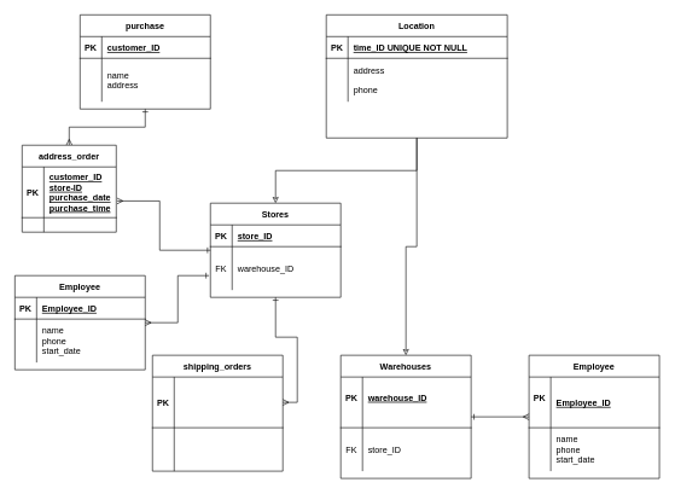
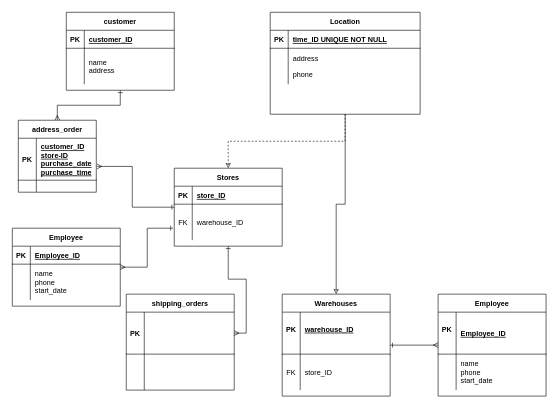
  <mxCell id="0" />
  <mxCell id="1" parent="0" />
- <mxCell id="2" value="" style="edgeStyle=orthogonalEdgeStyle;rounded=0;orthogonalLoop=1;jettySize=auto;html=1;endArrow=classic;endFill=0;" edge="1" parent="1" source="4" target="13"><mxGeometry relative="1" as="geometry" /></mxCell>
+ <mxCell id="2" value="" style="edgeStyle=orthogonalEdgeStyle;rounded=0;orthogonalLoop=1;jettySize=auto;html=1;endArrow=classic;endFill=0;dashed=1;" edge="1" parent="1" source="4" target="13"><mxGeometry relative="1" as="geometry" /></mxCell>
  <mxCell id="3" value="" style="edgeStyle=orthogonalEdgeStyle;rounded=0;orthogonalLoop=1;jettySize=auto;html=1;endArrow=classic;endFill=0;" edge="1" parent="1" source="4" target="21"><mxGeometry relative="1" as="geometry" /></mxCell>
  <mxCell id="4" value="Location" style="shape=table;startSize=30;container=1;collapsible=1;childLayout=tableLayout;fixedRows=1;rowLines=0;fontStyle=1;align=center;resizeLast=1;" parent="1" vertex="1"><mxGeometry x="450" y="20" width="250" height="170" as="geometry" /></mxCell>
  <mxCell id="5" value="" style="shape=partialRectangle;collapsible=0;dropTarget=0;pointerEvents=0;fillColor=none;points=[[0,0.5],[1,0.5]];portConstraint=eastwest;top=0;left=0;right=0;bottom=1;" parent="4" vertex="1"><mxGeometry y="30" width="250" height="30" as="geometry" /></mxCell>
  <mxCell id="6" value="PK" style="shape=partialRectangle;overflow=hidden;connectable=0;fillColor=none;top=0;left=0;bottom=0;right=0;fontStyle=1;" parent="5" vertex="1"><mxGeometry width="30" height="30" as="geometry"><mxRectangle width="30" height="30" as="alternateBounds" /></mxGeometry></mxCell>
  <mxCell id="7" value="time_ID UNIQUE NOT NULL " style="shape=partialRectangle;overflow=hidden;connectable=0;fillColor=none;top=0;left=0;bottom=0;right=0;align=left;spacingLeft=6;fontStyle=5;" parent="5" vertex="1"><mxGeometry x="30" width="220" height="30" as="geometry"><mxRectangle width="220" height="30" as="alternateBounds" /></mxGeometry></mxCell>
  <mxCell id="8" value="" style="shape=partialRectangle;collapsible=0;dropTarget=0;pointerEvents=0;fillColor=none;points=[[0,0.5],[1,0.5]];portConstraint=eastwest;top=0;left=0;right=0;bottom=0;" parent="4" vertex="1"><mxGeometry y="60" width="250" height="60" as="geometry" /></mxCell>
  <mxCell id="9" value="" style="shape=partialRectangle;overflow=hidden;connectable=0;fillColor=none;top=0;left=0;bottom=0;right=0;" parent="8" vertex="1"><mxGeometry width="30" height="60" as="geometry"><mxRectangle width="30" height="60" as="alternateBounds" /></mxGeometry></mxCell>
  <mxCell id="10" value="address&#10;&#10;phone" style="shape=partialRectangle;overflow=hidden;connectable=0;fillColor=none;top=0;left=0;bottom=0;right=0;align=left;spacingLeft=6;" parent="8" vertex="1"><mxGeometry x="30" width="220" height="60" as="geometry"><mxRectangle width="220" height="60" as="alternateBounds" /></mxGeometry></mxCell>
  <mxCell id="11" value="" style="edgeStyle=orthogonalEdgeStyle;rounded=0;orthogonalLoop=1;jettySize=auto;html=1;startArrow=ERone;startFill=0;endArrow=ERmany;endFill=0;" edge="1" parent="1" source="13" target="29"><mxGeometry relative="1" as="geometry" /></mxCell>
  <mxCell id="12" value="" style="edgeStyle=orthogonalEdgeStyle;rounded=0;orthogonalLoop=1;jettySize=auto;html=1;startArrow=ERone;startFill=0;endArrow=ERmany;endFill=0;entryX=1.008;entryY=0.671;entryDx=0;entryDy=0;entryPerimeter=0;" edge="1" parent="1" source="13" target="58"><mxGeometry relative="1" as="geometry"><mxPoint x="210" y="345" as="targetPoint" /><Array as="points"><mxPoint x="220" y="345" /><mxPoint x="220" y="277" /></Array></mxGeometry></mxCell>
  <mxCell id="13" value="Stores" style="shape=table;startSize=30;container=1;collapsible=1;childLayout=tableLayout;fixedRows=1;rowLines=0;fontStyle=1;align=center;resizeLast=1;" vertex="1" parent="1"><mxGeometry x="290" y="280" width="180" height="130" as="geometry" /></mxCell>
  <mxCell id="14" value="" style="shape=partialRectangle;collapsible=0;dropTarget=0;pointerEvents=0;fillColor=none;points=[[0,0.5],[1,0.5]];portConstraint=eastwest;top=0;left=0;right=0;bottom=1;" vertex="1" parent="13"><mxGeometry y="30" width="180" height="30" as="geometry" /></mxCell>
  <mxCell id="15" value="PK" style="shape=partialRectangle;overflow=hidden;connectable=0;fillColor=none;top=0;left=0;bottom=0;right=0;fontStyle=1;" vertex="1" parent="14"><mxGeometry width="30" height="30" as="geometry"><mxRectangle width="30" height="30" as="alternateBounds" /></mxGeometry></mxCell>
  <mxCell id="16" value="store_ID" style="shape=partialRectangle;overflow=hidden;connectable=0;fillColor=none;top=0;left=0;bottom=0;right=0;align=left;spacingLeft=6;fontStyle=5;" vertex="1" parent="14"><mxGeometry x="30" width="150" height="30" as="geometry"><mxRectangle width="150" height="30" as="alternateBounds" /></mxGeometry></mxCell>
  <mxCell id="17" value="" style="shape=partialRectangle;collapsible=0;dropTarget=0;pointerEvents=0;fillColor=none;points=[[0,0.5],[1,0.5]];portConstraint=eastwest;top=0;left=0;right=0;bottom=0;" vertex="1" parent="13"><mxGeometry y="60" width="180" height="60" as="geometry" /></mxCell>
  <mxCell id="18" value="FK" style="shape=partialRectangle;overflow=hidden;connectable=0;fillColor=none;top=0;left=0;bottom=0;right=0;" vertex="1" parent="17"><mxGeometry width="30" height="60" as="geometry"><mxRectangle width="30" height="60" as="alternateBounds" /></mxGeometry></mxCell>
  <mxCell id="19" value="warehouse_ID" style="shape=partialRectangle;overflow=hidden;connectable=0;fillColor=none;top=0;left=0;bottom=0;right=0;align=left;spacingLeft=6;" vertex="1" parent="17"><mxGeometry x="30" width="150" height="60" as="geometry"><mxRectangle width="150" height="60" as="alternateBounds" /></mxGeometry></mxCell>
  <mxCell id="20" value="" style="edgeStyle=orthogonalEdgeStyle;rounded=0;orthogonalLoop=1;jettySize=auto;html=1;startArrow=ERone;startFill=0;endArrow=ERmany;endFill=0;" edge="1" parent="1" source="21" target="34"><mxGeometry relative="1" as="geometry" /></mxCell>
  <mxCell id="21" value="Warehouses" style="shape=table;startSize=30;container=1;collapsible=1;childLayout=tableLayout;fixedRows=1;rowLines=0;fontStyle=1;align=center;resizeLast=1;" vertex="1" parent="1"><mxGeometry x="470" y="490" width="180" height="170" as="geometry" /></mxCell>
  <mxCell id="22" value="" style="shape=partialRectangle;collapsible=0;dropTarget=0;pointerEvents=0;fillColor=none;points=[[0,0.5],[1,0.5]];portConstraint=eastwest;top=0;left=0;right=0;bottom=1;" vertex="1" parent="21"><mxGeometry y="30" width="180" height="70" as="geometry" /></mxCell>
  <mxCell id="23" value="PK&#10;" style="shape=partialRectangle;overflow=hidden;connectable=0;fillColor=none;top=0;left=0;bottom=0;right=0;fontStyle=1;" vertex="1" parent="22"><mxGeometry width="30" height="70" as="geometry"><mxRectangle width="30" height="70" as="alternateBounds" /></mxGeometry></mxCell>
  <mxCell id="24" value="warehouse_ID&#10;" style="shape=partialRectangle;overflow=hidden;connectable=0;fillColor=none;top=0;left=0;bottom=0;right=0;align=left;spacingLeft=6;fontStyle=5;" vertex="1" parent="22"><mxGeometry x="30" width="150" height="70" as="geometry"><mxRectangle width="150" height="70" as="alternateBounds" /></mxGeometry></mxCell>
  <mxCell id="25" value="" style="shape=partialRectangle;collapsible=0;dropTarget=0;pointerEvents=0;fillColor=none;points=[[0,0.5],[1,0.5]];portConstraint=eastwest;top=0;left=0;right=0;bottom=0;" vertex="1" parent="21"><mxGeometry y="100" width="180" height="60" as="geometry" /></mxCell>
  <mxCell id="26" value="FK" style="shape=partialRectangle;overflow=hidden;connectable=0;fillColor=none;top=0;left=0;bottom=0;right=0;" vertex="1" parent="25"><mxGeometry width="30" height="60" as="geometry"><mxRectangle width="30" height="60" as="alternateBounds" /></mxGeometry></mxCell>
  <mxCell id="27" value="store_ID" style="shape=partialRectangle;overflow=hidden;connectable=0;fillColor=none;top=0;left=0;bottom=0;right=0;align=left;spacingLeft=6;" vertex="1" parent="25"><mxGeometry x="30" width="150" height="60" as="geometry"><mxRectangle width="150" height="60" as="alternateBounds" /></mxGeometry></mxCell>
  <mxCell id="28" value="shipping_orders" style="shape=table;startSize=30;container=1;collapsible=1;childLayout=tableLayout;fixedRows=1;rowLines=0;fontStyle=1;align=center;resizeLast=1;" vertex="1" parent="1"><mxGeometry x="210" y="490" width="180" height="160" as="geometry"><mxRectangle x="-120" y="580" width="130" height="30" as="alternateBounds" /></mxGeometry></mxCell>
  <mxCell id="29" value="" style="shape=partialRectangle;collapsible=0;dropTarget=0;pointerEvents=0;fillColor=none;points=[[0,0.5],[1,0.5]];portConstraint=eastwest;top=0;left=0;right=0;bottom=1;" vertex="1" parent="28"><mxGeometry y="30" width="180" height="70" as="geometry" /></mxCell>
  <mxCell id="30" value="PK" style="shape=partialRectangle;overflow=hidden;connectable=0;fillColor=none;top=0;left=0;bottom=0;right=0;fontStyle=1;" vertex="1" parent="29"><mxGeometry width="30" height="70" as="geometry"><mxRectangle width="30" height="70" as="alternateBounds" /></mxGeometry></mxCell>
  <mxCell id="31" value="" style="shape=partialRectangle;collapsible=0;dropTarget=0;pointerEvents=0;fillColor=none;points=[[0,0.5],[1,0.5]];portConstraint=eastwest;top=0;left=0;right=0;bottom=0;" vertex="1" parent="28"><mxGeometry y="100" width="180" height="60" as="geometry" /></mxCell>
  <mxCell id="32" value="" style="shape=partialRectangle;overflow=hidden;connectable=0;fillColor=none;top=0;left=0;bottom=0;right=0;" vertex="1" parent="31"><mxGeometry width="30" height="60" as="geometry"><mxRectangle width="30" height="60" as="alternateBounds" /></mxGeometry></mxCell>
  <mxCell id="33" value="" style="shape=partialRectangle;overflow=hidden;connectable=0;fillColor=none;top=0;left=0;bottom=0;right=0;align=left;spacingLeft=6;" vertex="1" parent="31"><mxGeometry x="30" width="150" height="60" as="geometry"><mxRectangle width="150" height="60" as="alternateBounds" /></mxGeometry></mxCell>
  <mxCell id="34" value="Employee" style="shape=table;startSize=30;container=1;collapsible=1;childLayout=tableLayout;fixedRows=1;rowLines=0;fontStyle=1;align=center;resizeLast=1;" vertex="1" parent="1"><mxGeometry x="730" y="490" width="180" height="170" as="geometry" /></mxCell>
  <mxCell id="35" value="" style="shape=partialRectangle;collapsible=0;dropTarget=0;pointerEvents=0;fillColor=none;points=[[0,0.5],[1,0.5]];portConstraint=eastwest;top=0;left=0;right=0;bottom=1;" vertex="1" parent="34"><mxGeometry y="30" width="180" height="70" as="geometry" /></mxCell>
  <mxCell id="36" value="PK&#10;" style="shape=partialRectangle;overflow=hidden;connectable=0;fillColor=none;top=0;left=0;bottom=0;right=0;fontStyle=1;" vertex="1" parent="35"><mxGeometry width="30" height="70" as="geometry"><mxRectangle width="30" height="70" as="alternateBounds" /></mxGeometry></mxCell>
  <mxCell id="37" value="Employee_ID" style="shape=partialRectangle;overflow=hidden;connectable=0;fillColor=none;top=0;left=0;bottom=0;right=0;align=left;spacingLeft=6;fontStyle=5;" vertex="1" parent="35"><mxGeometry x="30" width="150" height="70" as="geometry"><mxRectangle width="150" height="70" as="alternateBounds" /></mxGeometry></mxCell>
  <mxCell id="38" value="" style="shape=partialRectangle;collapsible=0;dropTarget=0;pointerEvents=0;fillColor=none;points=[[0,0.5],[1,0.5]];portConstraint=eastwest;top=0;left=0;right=0;bottom=0;" vertex="1" parent="34"><mxGeometry y="100" width="180" height="60" as="geometry" /></mxCell>
  <mxCell id="39" value="" style="shape=partialRectangle;overflow=hidden;connectable=0;fillColor=none;top=0;left=0;bottom=0;right=0;" vertex="1" parent="38"><mxGeometry width="30" height="60" as="geometry"><mxRectangle width="30" height="60" as="alternateBounds" /></mxGeometry></mxCell>
  <mxCell id="40" value="name &#10;phone &#10;start_date" style="shape=partialRectangle;overflow=hidden;connectable=0;fillColor=none;top=0;left=0;bottom=0;right=0;align=left;spacingLeft=6;" vertex="1" parent="38"><mxGeometry x="30" width="150" height="60" as="geometry"><mxRectangle width="150" height="60" as="alternateBounds" /></mxGeometry></mxCell>
  <mxCell id="41" value="" style="edgeStyle=orthogonalEdgeStyle;rounded=0;orthogonalLoop=1;jettySize=auto;html=1;startArrow=ERmany;startFill=0;endArrow=ERone;endFill=0;entryX=-0.011;entryY=0.667;entryDx=0;entryDy=0;entryPerimeter=0;" edge="1" parent="1" source="42" target="17"><mxGeometry relative="1" as="geometry"><mxPoint x="280" y="370" as="targetPoint" /></mxGeometry></mxCell>
  <mxCell id="42" value="Employee" style="shape=table;startSize=30;container=1;collapsible=1;childLayout=tableLayout;fixedRows=1;rowLines=0;fontStyle=1;align=center;resizeLast=1;" vertex="1" parent="1"><mxGeometry x="20" y="380" width="180" height="130" as="geometry" /></mxCell>
  <mxCell id="43" value="" style="shape=partialRectangle;collapsible=0;dropTarget=0;pointerEvents=0;fillColor=none;points=[[0,0.5],[1,0.5]];portConstraint=eastwest;top=0;left=0;right=0;bottom=1;" vertex="1" parent="42"><mxGeometry y="30" width="180" height="30" as="geometry" /></mxCell>
  <mxCell id="44" value="PK" style="shape=partialRectangle;overflow=hidden;connectable=0;fillColor=none;top=0;left=0;bottom=0;right=0;fontStyle=1;" vertex="1" parent="43"><mxGeometry width="30" height="30" as="geometry"><mxRectangle width="30" height="30" as="alternateBounds" /></mxGeometry></mxCell>
  <mxCell id="45" value="Employee_ID" style="shape=partialRectangle;overflow=hidden;connectable=0;fillColor=none;top=0;left=0;bottom=0;right=0;align=left;spacingLeft=6;fontStyle=5;" vertex="1" parent="43"><mxGeometry x="30" width="150" height="30" as="geometry"><mxRectangle width="150" height="30" as="alternateBounds" /></mxGeometry></mxCell>
  <mxCell id="46" value="" style="shape=partialRectangle;collapsible=0;dropTarget=0;pointerEvents=0;fillColor=none;points=[[0,0.5],[1,0.5]];portConstraint=eastwest;top=0;left=0;right=0;bottom=0;" vertex="1" parent="42"><mxGeometry y="60" width="180" height="60" as="geometry" /></mxCell>
  <mxCell id="47" value="" style="shape=partialRectangle;overflow=hidden;connectable=0;fillColor=none;top=0;left=0;bottom=0;right=0;" vertex="1" parent="46"><mxGeometry width="30" height="60" as="geometry"><mxRectangle width="30" height="60" as="alternateBounds" /></mxGeometry></mxCell>
  <mxCell id="48" value="name&#10;phone &#10;start_date" style="shape=partialRectangle;overflow=hidden;connectable=0;fillColor=none;top=0;left=0;bottom=0;right=0;align=left;spacingLeft=6;" vertex="1" parent="46"><mxGeometry x="30" width="150" height="60" as="geometry"><mxRectangle width="150" height="60" as="alternateBounds" /></mxGeometry></mxCell>
  <mxCell id="49" value="" style="edgeStyle=orthogonalEdgeStyle;rounded=0;orthogonalLoop=1;jettySize=auto;html=1;startArrow=ERone;startFill=0;endArrow=ERmany;endFill=0;" edge="1" parent="1" source="50" target="57"><mxGeometry relative="1" as="geometry" /></mxCell>
- <mxCell id="50" value="purchase" style="shape=table;startSize=30;container=1;collapsible=1;childLayout=tableLayout;fixedRows=1;rowLines=0;fontStyle=1;align=center;resizeLast=1;" vertex="1" parent="1"><mxGeometry x="110" y="20" width="180" height="130" as="geometry" /></mxCell>
+ <mxCell id="50" value="customer" style="shape=table;startSize=30;container=1;collapsible=1;childLayout=tableLayout;fixedRows=1;rowLines=0;fontStyle=1;align=center;resizeLast=1;" vertex="1" parent="1"><mxGeometry x="110" y="20" width="180" height="130" as="geometry" /></mxCell>
  <mxCell id="51" value="" style="shape=partialRectangle;collapsible=0;dropTarget=0;pointerEvents=0;fillColor=none;points=[[0,0.5],[1,0.5]];portConstraint=eastwest;top=0;left=0;right=0;bottom=1;" vertex="1" parent="50"><mxGeometry y="30" width="180" height="30" as="geometry" /></mxCell>
  <mxCell id="52" value="PK" style="shape=partialRectangle;overflow=hidden;connectable=0;fillColor=none;top=0;left=0;bottom=0;right=0;fontStyle=1;" vertex="1" parent="51"><mxGeometry width="30" height="30" as="geometry"><mxRectangle width="30" height="30" as="alternateBounds" /></mxGeometry></mxCell>
  <mxCell id="53" value="customer_ID" style="shape=partialRectangle;overflow=hidden;connectable=0;fillColor=none;top=0;left=0;bottom=0;right=0;align=left;spacingLeft=6;fontStyle=5;" vertex="1" parent="51"><mxGeometry x="30" width="150" height="30" as="geometry"><mxRectangle width="150" height="30" as="alternateBounds" /></mxGeometry></mxCell>
  <mxCell id="54" value="" style="shape=partialRectangle;collapsible=0;dropTarget=0;pointerEvents=0;fillColor=none;points=[[0,0.5],[1,0.5]];portConstraint=eastwest;top=0;left=0;right=0;bottom=0;" vertex="1" parent="50"><mxGeometry y="60" width="180" height="60" as="geometry" /></mxCell>
  <mxCell id="55" value="" style="shape=partialRectangle;overflow=hidden;connectable=0;fillColor=none;top=0;left=0;bottom=0;right=0;" vertex="1" parent="54"><mxGeometry width="30" height="60" as="geometry"><mxRectangle width="30" height="60" as="alternateBounds" /></mxGeometry></mxCell>
  <mxCell id="56" value="name &#10;address" style="shape=partialRectangle;overflow=hidden;connectable=0;fillColor=none;top=0;left=0;bottom=0;right=0;align=left;spacingLeft=6;" vertex="1" parent="54"><mxGeometry x="30" width="150" height="60" as="geometry"><mxRectangle width="150" height="60" as="alternateBounds" /></mxGeometry></mxCell>
  <mxCell id="57" value="address_order" style="shape=table;startSize=30;container=1;collapsible=1;childLayout=tableLayout;fixedRows=1;rowLines=0;fontStyle=1;align=center;resizeLast=1;" vertex="1" parent="1"><mxGeometry x="30" y="200" width="130" height="120" as="geometry" /></mxCell>
  <mxCell id="58" value="" style="shape=partialRectangle;collapsible=0;dropTarget=0;pointerEvents=0;fillColor=none;points=[[0,0.5],[1,0.5]];portConstraint=eastwest;top=0;left=0;right=0;bottom=1;" vertex="1" parent="57"><mxGeometry y="30" width="130" height="70" as="geometry" /></mxCell>
  <mxCell id="59" value="PK" style="shape=partialRectangle;overflow=hidden;connectable=0;fillColor=none;top=0;left=0;bottom=0;right=0;fontStyle=1;" vertex="1" parent="58"><mxGeometry width="30" height="70" as="geometry"><mxRectangle width="30" height="70" as="alternateBounds" /></mxGeometry></mxCell>
  <mxCell id="60" value="customer_ID&#10;store-ID&#10;purchase_date&#10;purchase_time" style="shape=partialRectangle;overflow=hidden;connectable=0;fillColor=none;top=0;left=0;bottom=0;right=0;align=left;spacingLeft=6;fontStyle=5;" vertex="1" parent="58"><mxGeometry x="30" width="100" height="70" as="geometry"><mxRectangle width="100" height="70" as="alternateBounds" /></mxGeometry></mxCell>
  <mxCell id="61" value="" style="shape=partialRectangle;collapsible=0;dropTarget=0;pointerEvents=0;fillColor=none;points=[[0,0.5],[1,0.5]];portConstraint=eastwest;top=0;left=0;right=0;bottom=0;" vertex="1" parent="57"><mxGeometry y="100" width="130" height="20" as="geometry" /></mxCell>
  <mxCell id="62" value="" style="shape=partialRectangle;overflow=hidden;connectable=0;fillColor=none;top=0;left=0;bottom=0;right=0;" vertex="1" parent="61"><mxGeometry width="30" height="20" as="geometry"><mxRectangle width="30" height="20" as="alternateBounds" /></mxGeometry></mxCell>
  <mxCell id="63" value="" style="shape=partialRectangle;overflow=hidden;connectable=0;fillColor=none;top=0;left=0;bottom=0;right=0;align=left;spacingLeft=6;" vertex="1" parent="61"><mxGeometry x="30" width="100" height="20" as="geometry"><mxRectangle width="100" height="20" as="alternateBounds" /></mxGeometry></mxCell>
